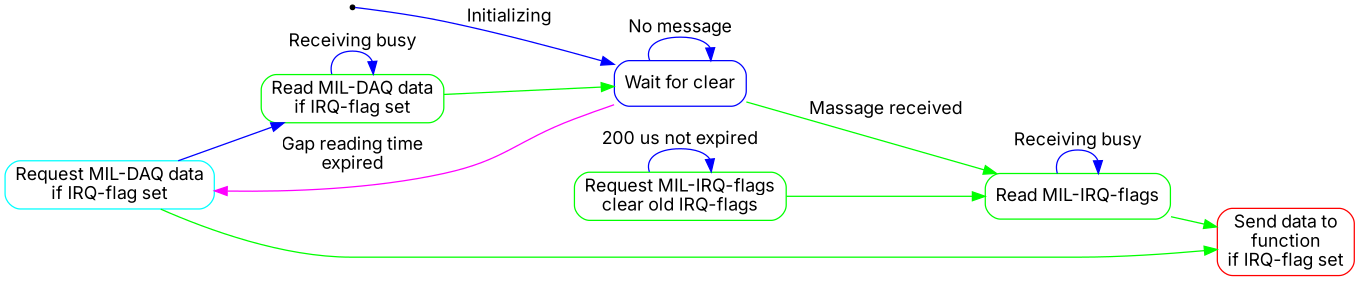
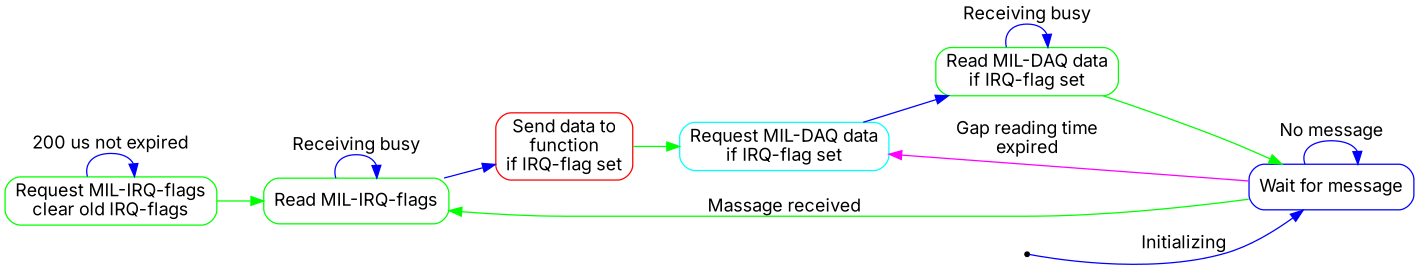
  digraph {
    fontname=Inter
    rankdir=LR
    node [color=green fontname=Inter shape=Mrecord]
    edge [color=blue fontname=Inter]
    n1 [label="Request MIL-IRQ-flags\nclear old IRQ-flags"]
    n2 [label="Read MIL-IRQ-flags"]
    n3 [color=red label="Send data to\nfunction\nif IRQ-flag set"]
    n4 [color=cyan label="Request MIL-DAQ data\nif IRQ-flag set"]
    n5 [label="Read MIL-DAQ data\nif IRQ-flag set"]
-   n6 [color=blue label="Wait for clear"]
+   n6 [color=blue label="Wait for message"]
    n7 [label=entry0 shape=point color=""]
    n1 -> n1 [label="200 us not expired"]
    n1 -> n2 [color=green]
    n2 -> n2 [label="Receiving busy"]
-   n2 -> n3 [color=green]
-   n4 -> n3 [color=green]
+   n2 -> n3
+   n3 -> n4 [color=green]
    n4 -> n5
    n5 -> n5 [label="Receiving busy"]
    n5 -> n6 [color=green]
    n6 -> n2 [color=green label="Massage received"]
    n6 -> n4 [color=magenta label="Gap reading time\nexpired"]
    n6 -> n6 [label="No message"]
    n7 -> n6 [label=Initializing]
  }
